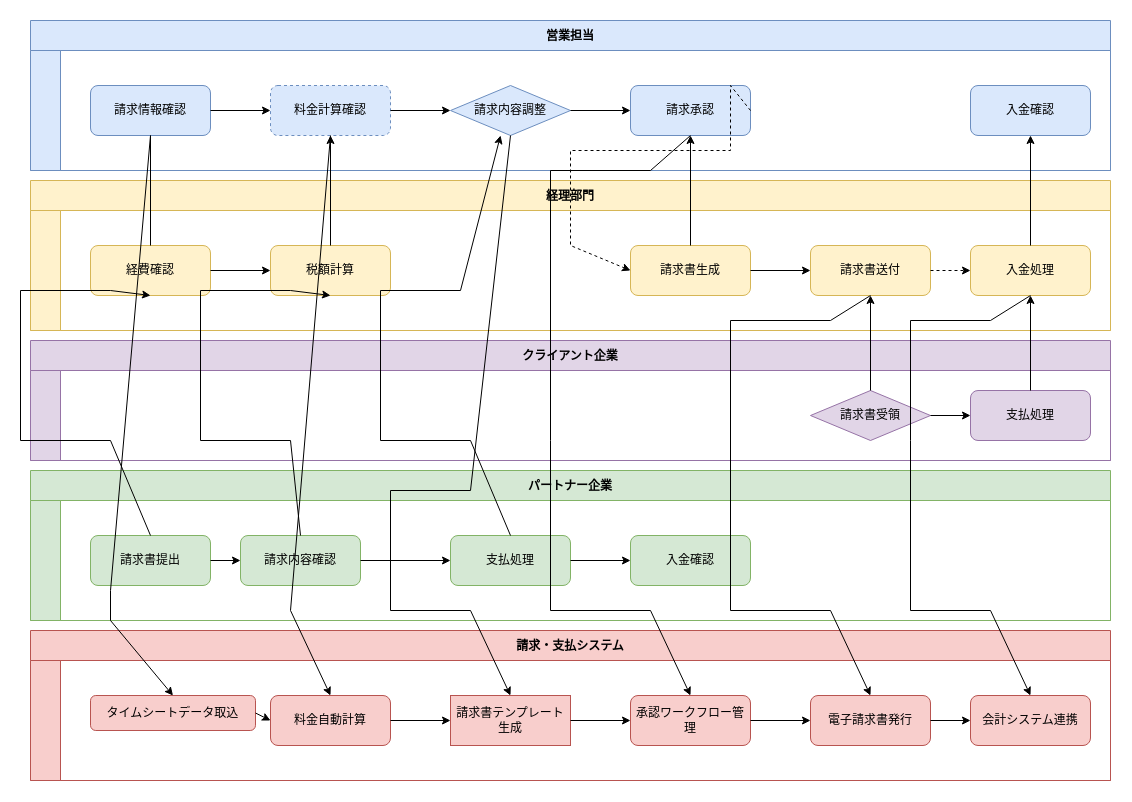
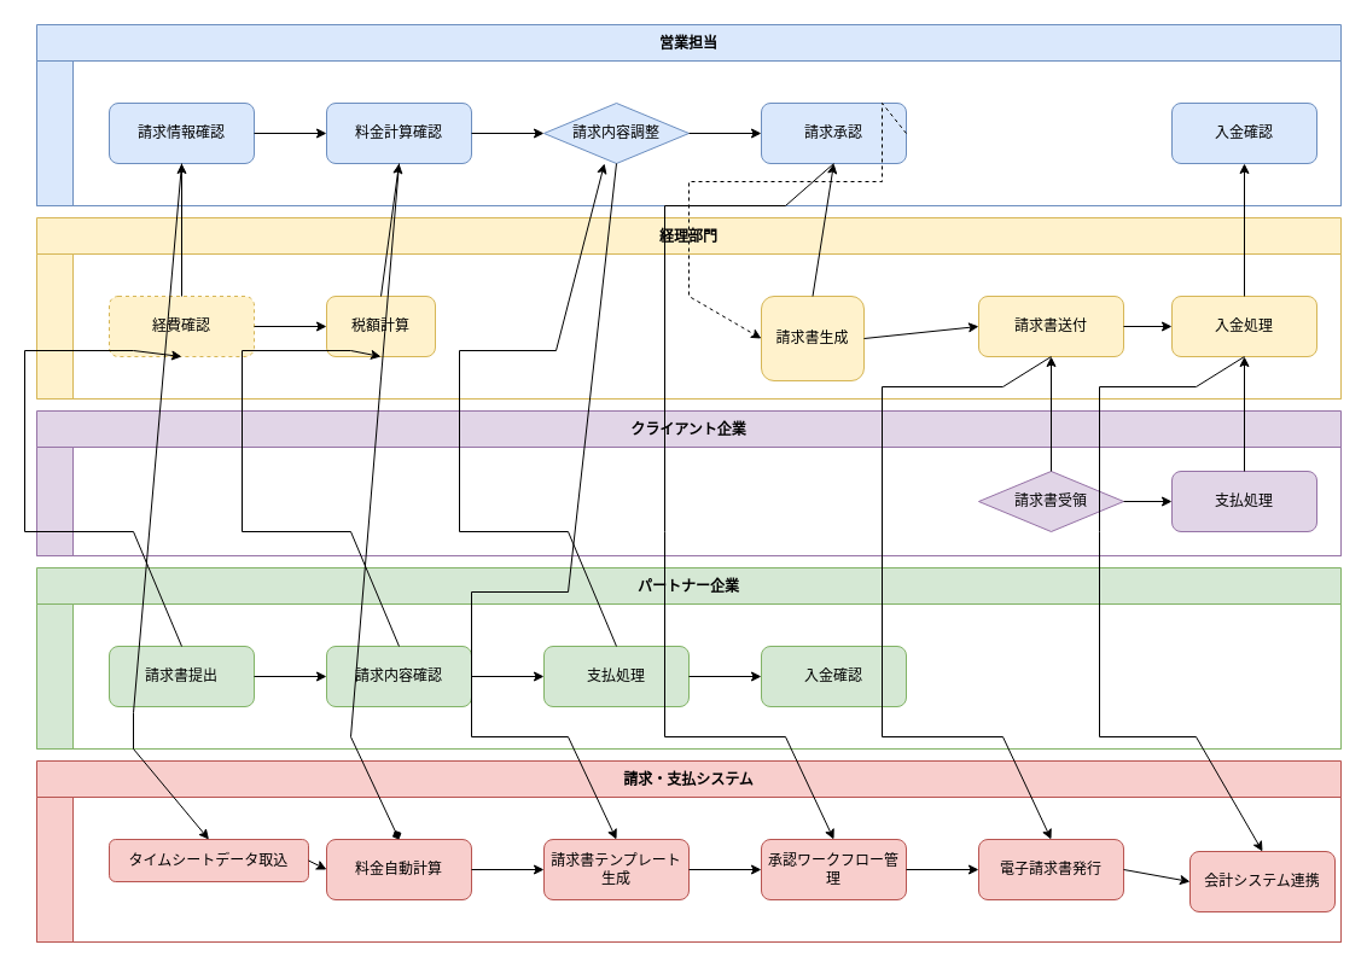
  <mxCell id="0" />
  <mxCell id="1" parent="0" />
  <mxCell id="2" value="営業担当" style="swimlane;childLayout=stackLayout;resizeParent=1;resizeParentMax=0;horizontal=1;startSize=30;horizontalStack=0;fillColor=#dae8fc;strokeColor=#6c8ebf;" vertex="1" parent="1"><mxGeometry x="30" y="20" width="1080" height="150" as="geometry" /></mxCell>
  <mxCell id="3" value="" style="swimlane;startSize=30;horizontal=0;fillColor=#dae8fc;strokeColor=#6c8ebf;" vertex="1" parent="2"><mxGeometry y="30" width="1080" height="120" as="geometry" /></mxCell>
  <mxCell id="4" value="請求情報確認" style="rounded=1;whiteSpace=wrap;html=1;fillColor=#dae8fc;strokeColor=#6c8ebf;" vertex="1" parent="3"><mxGeometry x="60" y="35" width="120" height="50" as="geometry" /></mxCell>
- <mxCell id="5" value="料金計算確認" style="rounded=1;whiteSpace=wrap;html=1;fillColor=#dae8fc;strokeColor=#6c8ebf;dashed=1;" vertex="1" parent="3"><mxGeometry x="240" y="35" width="120" height="50" as="geometry" /></mxCell>
+ <mxCell id="5" value="料金計算確認" style="rounded=1;whiteSpace=wrap;html=1;fillColor=#dae8fc;strokeColor=#6c8ebf;" vertex="1" parent="3"><mxGeometry x="240" y="35" width="120" height="50" as="geometry" /></mxCell>
  <mxCell id="6" value="請求内容調整" style="rhombus;whiteSpace=wrap;html=1;fillColor=#dae8fc;strokeColor=#6c8ebf;" vertex="1" parent="3"><mxGeometry x="420" y="35" width="120" height="50" as="geometry" /></mxCell>
  <mxCell id="7" value="請求承認" style="rounded=1;whiteSpace=wrap;html=1;fillColor=#dae8fc;strokeColor=#6c8ebf;" vertex="1" parent="3"><mxGeometry x="600" y="35" width="120" height="50" as="geometry" /></mxCell>
  <mxCell id="8" value="入金確認" style="rounded=1;whiteSpace=wrap;html=1;fillColor=#dae8fc;strokeColor=#6c8ebf;" vertex="1" parent="3"><mxGeometry x="940" y="35" width="120" height="50" as="geometry" /></mxCell>
  <mxCell id="9" value="" style="endArrow=classic;html=1;rounded=0;exitX=1;exitY=0.5;exitDx=0;exitDy=0;entryX=0;entryY=0.5;entryDx=0;entryDy=0;" edge="1" parent="3" source="4" target="5"><mxGeometry width="50" height="50" relative="1" as="geometry"><mxPoint x="510" y="280" as="sourcePoint" /><mxPoint x="560" y="230" as="targetPoint" /></mxGeometry></mxCell>
  <mxCell id="10" value="" style="endArrow=classic;html=1;rounded=0;exitX=1;exitY=0.5;exitDx=0;exitDy=0;entryX=0;entryY=0.5;entryDx=0;entryDy=0;" edge="1" parent="3" source="5" target="6"><mxGeometry width="50" height="50" relative="1" as="geometry"><mxPoint x="510" y="280" as="sourcePoint" /><mxPoint x="560" y="230" as="targetPoint" /></mxGeometry></mxCell>
  <mxCell id="11" value="" style="endArrow=classic;html=1;rounded=0;exitX=1;exitY=0.5;exitDx=0;exitDy=0;entryX=0;entryY=0.5;entryDx=0;entryDy=0;" edge="1" parent="3" source="6" target="7"><mxGeometry width="50" height="50" relative="1" as="geometry"><mxPoint x="510" y="280" as="sourcePoint" /><mxPoint x="560" y="230" as="targetPoint" /></mxGeometry></mxCell>
  <mxCell id="12" value="経理部門" style="swimlane;childLayout=stackLayout;resizeParent=1;resizeParentMax=0;horizontal=1;startSize=30;horizontalStack=0;fillColor=#fff2cc;strokeColor=#d6b656;" vertex="1" parent="1"><mxGeometry x="30" y="180" width="1080" height="150" as="geometry" /></mxCell>
  <mxCell id="13" value="" style="swimlane;startSize=30;horizontal=0;fillColor=#fff2cc;strokeColor=#d6b656;" vertex="1" parent="12"><mxGeometry y="30" width="1080" height="120" as="geometry" /></mxCell>
- <mxCell id="14" value="経費確認" style="rounded=1;whiteSpace=wrap;html=1;fillColor=#fff2cc;strokeColor=#d6b656;" vertex="1" parent="13"><mxGeometry x="60" y="35" width="120" height="50" as="geometry" /></mxCell>
- <mxCell id="15" value="税額計算" style="rounded=1;whiteSpace=wrap;html=1;fillColor=#fff2cc;strokeColor=#d6b656;" vertex="1" parent="13"><mxGeometry x="240" y="35" width="120" height="50" as="geometry" /></mxCell>
- <mxCell id="16" value="請求書生成" style="rounded=1;whiteSpace=wrap;html=1;fillColor=#fff2cc;strokeColor=#d6b656;" vertex="1" parent="13"><mxGeometry x="600" y="35" width="120" height="50" as="geometry" /></mxCell>
+ <mxCell id="14" value="経費確認" style="rounded=1;whiteSpace=wrap;html=1;fillColor=#fff2cc;strokeColor=#d6b656;dashed=1;" vertex="1" parent="13"><mxGeometry x="60" y="35" width="120" height="50" as="geometry" /></mxCell>
+ <mxCell id="15" value="税額計算" style="rounded=1;whiteSpace=wrap;html=1;fillColor=#fff2cc;strokeColor=#d6b656;" vertex="1" parent="13"><mxGeometry x="240" y="35" width="90" height="50" as="geometry" /></mxCell>
+ <mxCell id="16" value="請求書生成" style="rounded=1;whiteSpace=wrap;html=1;fillColor=#fff2cc;strokeColor=#d6b656;" vertex="1" parent="13"><mxGeometry x="600" y="35" width="85" height="70" as="geometry" /></mxCell>
  <mxCell id="17" value="請求書送付" style="rounded=1;whiteSpace=wrap;html=1;fillColor=#fff2cc;strokeColor=#d6b656;" vertex="1" parent="13"><mxGeometry x="780" y="35" width="120" height="50" as="geometry" /></mxCell>
  <mxCell id="18" value="入金処理" style="rounded=1;whiteSpace=wrap;html=1;fillColor=#fff2cc;strokeColor=#d6b656;" vertex="1" parent="13"><mxGeometry x="940" y="35" width="120" height="50" as="geometry" /></mxCell>
  <mxCell id="19" value="" style="endArrow=classic;html=1;rounded=0;exitX=1;exitY=0.5;exitDx=0;exitDy=0;entryX=0;entryY=0.5;entryDx=0;entryDy=0;" edge="1" parent="13" source="14" target="15"><mxGeometry width="50" height="50" relative="1" as="geometry"><mxPoint x="510" y="280" as="sourcePoint" /><mxPoint x="560" y="230" as="targetPoint" /></mxGeometry></mxCell>
- <mxCell id="20" value="" style="endArrow=none;html=1;rounded=0;exitX=0.5;exitY=0;exitDx=0;exitDy=0;entryX=0.5;entryY=1;entryDx=0;entryDy=0;" edge="1" parent="1" source="14" target="4"><mxGeometry width="50" height="50" relative="1" as="geometry"><mxPoint x="540" y="250" as="sourcePoint" /><mxPoint x="590" y="200" as="targetPoint" /></mxGeometry></mxCell>
+ <mxCell id="20" value="" style="endArrow=classic;html=1;rounded=0;exitX=0.5;exitY=0;exitDx=0;exitDy=0;entryX=0.5;entryY=1;entryDx=0;entryDy=0;" edge="1" parent="1" source="14" target="4"><mxGeometry width="50" height="50" relative="1" as="geometry"><mxPoint x="540" y="250" as="sourcePoint" /><mxPoint x="590" y="200" as="targetPoint" /></mxGeometry></mxCell>
  <mxCell id="21" value="" style="endArrow=classic;html=1;rounded=0;exitX=0.5;exitY=0;exitDx=0;exitDy=0;entryX=0.5;entryY=1;entryDx=0;entryDy=0;" edge="1" parent="1" source="15" target="5"><mxGeometry width="50" height="50" relative="1" as="geometry"><mxPoint x="540" y="250" as="sourcePoint" /><mxPoint x="590" y="200" as="targetPoint" /></mxGeometry></mxCell>
  <mxCell id="22" value="" style="endArrow=classic;html=1;rounded=0;exitX=0.5;exitY=0;exitDx=0;exitDy=0;entryX=0.5;entryY=1;entryDx=0;entryDy=0;" edge="1" parent="1" source="16" target="7"><mxGeometry width="50" height="50" relative="1" as="geometry"><mxPoint x="540" y="250" as="sourcePoint" /><mxPoint x="590" y="200" as="targetPoint" /></mxGeometry></mxCell>
  <mxCell id="23" value="" style="endArrow=classic;html=1;rounded=0;exitX=1;exitY=0.5;exitDx=0;exitDy=0;entryX=0;entryY=0.5;entryDx=0;entryDy=0;" edge="1" parent="13" source="16" target="17"><mxGeometry width="50" height="50" relative="1" as="geometry"><mxPoint x="510" y="280" as="sourcePoint" /><mxPoint x="560" y="230" as="targetPoint" /></mxGeometry></mxCell>
- <mxCell id="24" value="" style="endArrow=classic;html=1;rounded=0;exitX=1;exitY=0.5;exitDx=0;exitDy=0;entryX=0;entryY=0.5;entryDx=0;entryDy=0;dashed=1;" edge="1" parent="13" source="17" target="18"><mxGeometry width="50" height="50" relative="1" as="geometry"><mxPoint x="510" y="280" as="sourcePoint" /><mxPoint x="560" y="230" as="targetPoint" /></mxGeometry></mxCell>
+ <mxCell id="24" value="" style="endArrow=classic;html=1;rounded=0;exitX=1;exitY=0.5;exitDx=0;exitDy=0;entryX=0;entryY=0.5;entryDx=0;entryDy=0;" edge="1" parent="13" source="17" target="18"><mxGeometry width="50" height="50" relative="1" as="geometry"><mxPoint x="510" y="280" as="sourcePoint" /><mxPoint x="560" y="230" as="targetPoint" /></mxGeometry></mxCell>
  <mxCell id="25" value="" style="endArrow=classic;html=1;rounded=0;exitX=0.5;exitY=0;exitDx=0;exitDy=0;entryX=0.5;entryY=1;entryDx=0;entryDy=0;" edge="1" parent="1" source="18" target="8"><mxGeometry width="50" height="50" relative="1" as="geometry"><mxPoint x="540" y="250" as="sourcePoint" /><mxPoint x="590" y="200" as="targetPoint" /></mxGeometry></mxCell>
  <mxCell id="26" value="" style="endArrow=classic;html=1;rounded=0;exitX=1;exitY=0.5;exitDx=0;exitDy=0;entryX=0;entryY=0.5;entryDx=0;entryDy=0;dashed=1;" edge="1" parent="1" source="7" target="16"><mxGeometry width="50" height="50" relative="1" as="geometry"><mxPoint x="540" y="250" as="sourcePoint" /><mxPoint x="590" y="200" as="targetPoint" /><Array as="points"><mxPoint x="730" y="85" /><mxPoint x="730" y="150" /><mxPoint x="570" y="150" /><mxPoint x="570" y="245" /></Array></mxGeometry></mxCell>
  <mxCell id="27" value="クライアント企業" style="swimlane;childLayout=stackLayout;resizeParent=1;resizeParentMax=0;horizontal=1;startSize=30;horizontalStack=0;fillColor=#e1d5e7;strokeColor=#9673a6;" vertex="1" parent="1"><mxGeometry x="30" y="340" width="1080" height="120" as="geometry" /></mxCell>
  <mxCell id="28" value="" style="swimlane;startSize=30;horizontal=0;fillColor=#e1d5e7;strokeColor=#9673a6;" vertex="1" parent="27"><mxGeometry y="30" width="1080" height="90" as="geometry" /></mxCell>
  <mxCell id="29" value="請求書受領" style="rhombus;whiteSpace=wrap;html=1;fillColor=#e1d5e7;strokeColor=#9673a6;" vertex="1" parent="28"><mxGeometry x="780" y="20" width="120" height="50" as="geometry" /></mxCell>
  <mxCell id="30" value="支払処理" style="rounded=1;whiteSpace=wrap;html=1;fillColor=#e1d5e7;strokeColor=#9673a6;" vertex="1" parent="28"><mxGeometry x="940" y="20" width="120" height="50" as="geometry" /></mxCell>
  <mxCell id="31" value="" style="endArrow=classic;html=1;rounded=0;exitX=0.5;exitY=0;exitDx=0;exitDy=0;entryX=0.5;entryY=1;entryDx=0;entryDy=0;" edge="1" parent="1" source="29" target="17"><mxGeometry width="50" height="50" relative="1" as="geometry"><mxPoint x="540" y="350" as="sourcePoint" /><mxPoint x="590" y="300" as="targetPoint" /></mxGeometry></mxCell>
  <mxCell id="32" value="" style="endArrow=classic;html=1;rounded=0;exitX=1;exitY=0.5;exitDx=0;exitDy=0;entryX=0;entryY=0.5;entryDx=0;entryDy=0;" edge="1" parent="28" source="29" target="30"><mxGeometry width="50" height="50" relative="1" as="geometry"><mxPoint x="510" y="280" as="sourcePoint" /><mxPoint x="560" y="230" as="targetPoint" /></mxGeometry></mxCell>
  <mxCell id="33" value="" style="endArrow=classic;html=1;rounded=0;exitX=0.5;exitY=0;exitDx=0;exitDy=0;entryX=0.5;entryY=1;entryDx=0;entryDy=0;" edge="1" parent="1" source="30" target="18"><mxGeometry width="50" height="50" relative="1" as="geometry"><mxPoint x="540" y="350" as="sourcePoint" /><mxPoint x="590" y="300" as="targetPoint" /></mxGeometry></mxCell>
  <mxCell id="34" value="パートナー企業" style="swimlane;childLayout=stackLayout;resizeParent=1;resizeParentMax=0;horizontal=1;startSize=30;horizontalStack=0;fillColor=#d5e8d4;strokeColor=#82b366;" vertex="1" parent="1"><mxGeometry x="30" y="470" width="1080" height="150" as="geometry" /></mxCell>
  <mxCell id="35" value="" style="swimlane;startSize=30;horizontal=0;fillColor=#d5e8d4;strokeColor=#82b366;" vertex="1" parent="34"><mxGeometry y="30" width="1080" height="120" as="geometry" /></mxCell>
  <mxCell id="36" value="請求書提出" style="rounded=1;whiteSpace=wrap;html=1;fillColor=#d5e8d4;strokeColor=#82b366;" vertex="1" parent="35"><mxGeometry x="60" y="35" width="120" height="50" as="geometry" /></mxCell>
- <mxCell id="37" value="請求内容確認" style="rounded=1;whiteSpace=wrap;html=1;fillColor=#d5e8d4;strokeColor=#82b366;" vertex="1" parent="35"><mxGeometry x="210" y="35" width="120" height="50" as="geometry" /></mxCell>
+ <mxCell id="37" value="請求内容確認" style="rounded=1;whiteSpace=wrap;html=1;fillColor=#d5e8d4;strokeColor=#82b366;" vertex="1" parent="35"><mxGeometry x="240" y="35" width="120" height="50" as="geometry" /></mxCell>
  <mxCell id="38" value="支払処理" style="rounded=1;whiteSpace=wrap;html=1;fillColor=#d5e8d4;strokeColor=#82b366;" vertex="1" parent="35"><mxGeometry x="420" y="35" width="120" height="50" as="geometry" /></mxCell>
  <mxCell id="39" value="入金確認" style="rounded=1;whiteSpace=wrap;html=1;fillColor=#d5e8d4;strokeColor=#82b366;" vertex="1" parent="35"><mxGeometry x="600" y="35" width="120" height="50" as="geometry" /></mxCell>
  <mxCell id="40" value="" style="endArrow=classic;html=1;rounded=0;exitX=1;exitY=0.5;exitDx=0;exitDy=0;entryX=0;entryY=0.5;entryDx=0;entryDy=0;" edge="1" parent="35" source="36" target="37"><mxGeometry width="50" height="50" relative="1" as="geometry"><mxPoint x="510" y="280" as="sourcePoint" /><mxPoint x="560" y="230" as="targetPoint" /></mxGeometry></mxCell>
  <mxCell id="41" value="" style="endArrow=classic;html=1;rounded=0;exitX=1;exitY=0.5;exitDx=0;exitDy=0;entryX=0;entryY=0.5;entryDx=0;entryDy=0;" edge="1" parent="35" source="37" target="38"><mxGeometry width="50" height="50" relative="1" as="geometry"><mxPoint x="510" y="280" as="sourcePoint" /><mxPoint x="560" y="230" as="targetPoint" /></mxGeometry></mxCell>
  <mxCell id="42" value="" style="endArrow=classic;html=1;rounded=0;exitX=1;exitY=0.5;exitDx=0;exitDy=0;entryX=0;entryY=0.5;entryDx=0;entryDy=0;" edge="1" parent="35" source="38" target="39"><mxGeometry width="50" height="50" relative="1" as="geometry"><mxPoint x="510" y="280" as="sourcePoint" /><mxPoint x="560" y="230" as="targetPoint" /></mxGeometry></mxCell>
  <mxCell id="43" value="" style="endArrow=classic;html=1;rounded=0;exitX=0.5;exitY=0;exitDx=0;exitDy=0;entryX=0.5;entryY=1;entryDx=0;entryDy=0;" edge="1" parent="1" source="36" target="14"><mxGeometry width="50" height="50" relative="1" as="geometry"><mxPoint x="540" y="450" as="sourcePoint" /><mxPoint x="590" y="400" as="targetPoint" /><Array as="points"><mxPoint x="110" y="440" /><mxPoint x="20" y="440" /><mxPoint x="20" y="290" /><mxPoint x="110" y="290" /></Array></mxGeometry></mxCell>
  <mxCell id="44" value="" style="endArrow=classic;html=1;rounded=0;exitX=0.5;exitY=0;exitDx=0;exitDy=0;entryX=0.5;entryY=1;entryDx=0;entryDy=0;" edge="1" parent="1" source="37" target="15"><mxGeometry width="50" height="50" relative="1" as="geometry"><mxPoint x="540" y="450" as="sourcePoint" /><mxPoint x="590" y="400" as="targetPoint" /><Array as="points"><mxPoint x="290" y="440" /><mxPoint x="200" y="440" /><mxPoint x="200" y="290" /><mxPoint x="290" y="290" /></Array></mxGeometry></mxCell>
  <mxCell id="45" value="" style="endArrow=classic;html=1;rounded=0;exitX=0.5;exitY=0;exitDx=0;exitDy=0;entryX=0.417;entryY=1;entryDx=0;entryDy=0;entryPerimeter=0;" edge="1" parent="1" source="38" target="6"><mxGeometry width="50" height="50" relative="1" as="geometry"><mxPoint x="540" y="450" as="sourcePoint" /><mxPoint x="590" y="400" as="targetPoint" /><Array as="points"><mxPoint x="470" y="440" /><mxPoint x="380" y="440" /><mxPoint x="380" y="290" /><mxPoint x="460" y="290" /></Array></mxGeometry></mxCell>
  <mxCell id="46" value="請求・支払システム" style="swimlane;childLayout=stackLayout;resizeParent=1;resizeParentMax=0;horizontal=1;startSize=30;horizontalStack=0;fillColor=#f8cecc;strokeColor=#b85450;" vertex="1" parent="1"><mxGeometry x="30" y="630" width="1080" height="150" as="geometry" /></mxCell>
  <mxCell id="47" value="" style="swimlane;startSize=30;horizontal=0;fillColor=#f8cecc;strokeColor=#b85450;" vertex="1" parent="46"><mxGeometry y="30" width="1080" height="120" as="geometry" /></mxCell>
  <mxCell id="48" value="タイムシートデータ取込" style="rounded=1;whiteSpace=wrap;html=1;fillColor=#f8cecc;strokeColor=#b85450;" vertex="1" parent="47"><mxGeometry x="60" y="35" width="165" height="35" as="geometry" /></mxCell>
  <mxCell id="49" value="料金自動計算" style="rounded=1;whiteSpace=wrap;html=1;fillColor=#f8cecc;strokeColor=#b85450;" vertex="1" parent="47"><mxGeometry x="240" y="35" width="120" height="50" as="geometry" /></mxCell>
- <mxCell id="50" value="請求書テンプレート生成" style="whiteSpace=wrap;html=1;fillColor=#f8cecc;strokeColor=#b85450;rounded=0;" vertex="1" parent="47"><mxGeometry x="420" y="35" width="120" height="50" as="geometry" /></mxCell>
+ <mxCell id="50" value="請求書テンプレート生成" style="rounded=1;whiteSpace=wrap;html=1;fillColor=#f8cecc;strokeColor=#b85450;" vertex="1" parent="47"><mxGeometry x="420" y="35" width="120" height="50" as="geometry" /></mxCell>
  <mxCell id="51" value="承認ワークフロー管理" style="rounded=1;whiteSpace=wrap;html=1;fillColor=#f8cecc;strokeColor=#b85450;" vertex="1" parent="47"><mxGeometry x="600" y="35" width="120" height="50" as="geometry" /></mxCell>
  <mxCell id="52" value="電子請求書発行" style="rounded=1;whiteSpace=wrap;html=1;fillColor=#f8cecc;strokeColor=#b85450;" vertex="1" parent="47"><mxGeometry x="780" y="35" width="120" height="50" as="geometry" /></mxCell>
- <mxCell id="53" value="会計システム連携" style="rounded=1;whiteSpace=wrap;html=1;fillColor=#f8cecc;strokeColor=#b85450;" vertex="1" parent="47"><mxGeometry x="940" y="35" width="120" height="50" as="geometry" /></mxCell>
+ <mxCell id="53" value="会計システム連携" style="rounded=1;whiteSpace=wrap;html=1;fillColor=#f8cecc;strokeColor=#b85450;" vertex="1" parent="47"><mxGeometry x="955" y="45" width="120" height="50" as="geometry" /></mxCell>
  <mxCell id="54" value="" style="endArrow=classic;html=1;rounded=0;exitX=1;exitY=0.5;exitDx=0;exitDy=0;entryX=0;entryY=0.5;entryDx=0;entryDy=0;" edge="1" parent="47" source="48" target="49"><mxGeometry width="50" height="50" relative="1" as="geometry"><mxPoint x="510" y="280" as="sourcePoint" /><mxPoint x="560" y="230" as="targetPoint" /></mxGeometry></mxCell>
  <mxCell id="55" value="" style="endArrow=classic;html=1;rounded=0;exitX=1;exitY=0.5;exitDx=0;exitDy=0;entryX=0;entryY=0.5;entryDx=0;entryDy=0;" edge="1" parent="47" source="49" target="50"><mxGeometry width="50" height="50" relative="1" as="geometry"><mxPoint x="510" y="280" as="sourcePoint" /><mxPoint x="560" y="230" as="targetPoint" /></mxGeometry></mxCell>
  <mxCell id="56" value="" style="endArrow=classic;html=1;rounded=0;exitX=1;exitY=0.5;exitDx=0;exitDy=0;entryX=0;entryY=0.5;entryDx=0;entryDy=0;" edge="1" parent="47" source="50" target="51"><mxGeometry width="50" height="50" relative="1" as="geometry"><mxPoint x="510" y="280" as="sourcePoint" /><mxPoint x="560" y="230" as="targetPoint" /></mxGeometry></mxCell>
  <mxCell id="57" value="" style="endArrow=classic;html=1;rounded=0;exitX=1;exitY=0.5;exitDx=0;exitDy=0;entryX=0;entryY=0.5;entryDx=0;entryDy=0;" edge="1" parent="47" source="51" target="52"><mxGeometry width="50" height="50" relative="1" as="geometry"><mxPoint x="510" y="280" as="sourcePoint" /><mxPoint x="560" y="230" as="targetPoint" /></mxGeometry></mxCell>
  <mxCell id="58" value="" style="endArrow=classic;html=1;rounded=0;exitX=1;exitY=0.5;exitDx=0;exitDy=0;entryX=0;entryY=0.5;entryDx=0;entryDy=0;" edge="1" parent="47" source="52" target="53"><mxGeometry width="50" height="50" relative="1" as="geometry"><mxPoint x="510" y="280" as="sourcePoint" /><mxPoint x="560" y="230" as="targetPoint" /></mxGeometry></mxCell>
  <mxCell id="59" value="" style="endArrow=classic;html=1;rounded=0;exitX=0.5;exitY=1;exitDx=0;exitDy=0;entryX=0.5;entryY=0;entryDx=0;entryDy=0;" edge="1" parent="1" source="4" target="48"><mxGeometry width="50" height="50" relative="1" as="geometry"><mxPoint x="540" y="450" as="sourcePoint" /><mxPoint x="590" y="400" as="targetPoint" /><Array as="points"><mxPoint x="110" y="590" /><mxPoint x="110" y="620" /></Array></mxGeometry></mxCell>
- <mxCell id="60" value="" style="endArrow=classic;html=1;rounded=0;exitX=0.5;exitY=1;exitDx=0;exitDy=0;entryX=0.5;entryY=0;entryDx=0;entryDy=0;" edge="1" parent="1" source="5" target="49"><mxGeometry width="50" height="50" relative="1" as="geometry"><mxPoint x="540" y="450" as="sourcePoint" /><mxPoint x="590" y="400" as="targetPoint" /><Array as="points"><mxPoint x="290" y="610" /></Array></mxGeometry></mxCell>
+ <mxCell id="60" value="" style="endArrow=diamond;html=1;rounded=0;exitX=0.5;exitY=1;exitDx=0;exitDy=0;entryX=0.5;entryY=0;entryDx=0;entryDy=0;" edge="1" parent="1" source="5" target="49"><mxGeometry width="50" height="50" relative="1" as="geometry"><mxPoint x="540" y="450" as="sourcePoint" /><mxPoint x="590" y="400" as="targetPoint" /><Array as="points"><mxPoint x="290" y="610" /></Array></mxGeometry></mxCell>
  <mxCell id="61" value="" style="endArrow=classic;html=1;rounded=0;exitX=0.5;exitY=1;exitDx=0;exitDy=0;entryX=0.5;entryY=0;entryDx=0;entryDy=0;" edge="1" parent="1" source="6" target="50"><mxGeometry width="50" height="50" relative="1" as="geometry"><mxPoint x="540" y="450" as="sourcePoint" /><mxPoint x="590" y="400" as="targetPoint" /><Array as="points"><mxPoint x="470" y="490" /><mxPoint x="390" y="490" /><mxPoint x="390" y="610" /><mxPoint x="470" y="610" /></Array></mxGeometry></mxCell>
  <mxCell id="62" value="" style="endArrow=classic;html=1;rounded=0;exitX=0.5;exitY=1;exitDx=0;exitDy=0;entryX=0.5;entryY=0;entryDx=0;entryDy=0;" edge="1" parent="1" source="7" target="51"><mxGeometry width="50" height="50" relative="1" as="geometry"><mxPoint x="540" y="450" as="sourcePoint" /><mxPoint x="590" y="400" as="targetPoint" /><Array as="points"><mxPoint x="650" y="170" /><mxPoint x="550" y="170" /><mxPoint x="550" y="440" /><mxPoint x="550" y="610" /><mxPoint x="650" y="610" /></Array></mxGeometry></mxCell>
  <mxCell id="63" value="" style="endArrow=classic;html=1;rounded=0;exitX=0.5;exitY=1;exitDx=0;exitDy=0;entryX=0.5;entryY=0;entryDx=0;entryDy=0;" edge="1" parent="1" source="17" target="52"><mxGeometry width="50" height="50" relative="1" as="geometry"><mxPoint x="540" y="450" as="sourcePoint" /><mxPoint x="590" y="400" as="targetPoint" /><Array as="points"><mxPoint x="830" y="320" /><mxPoint x="730" y="320" /><mxPoint x="730" y="610" /><mxPoint x="830" y="610" /></Array></mxGeometry></mxCell>
  <mxCell id="64" value="" style="endArrow=classic;html=1;rounded=0;exitX=0.5;exitY=1;exitDx=0;exitDy=0;entryX=0.5;entryY=0;entryDx=0;entryDy=0;" edge="1" parent="1" source="18" target="53"><mxGeometry width="50" height="50" relative="1" as="geometry"><mxPoint x="540" y="450" as="sourcePoint" /><mxPoint x="590" y="400" as="targetPoint" /><Array as="points"><mxPoint x="990" y="320" /><mxPoint x="910" y="320" /><mxPoint x="910" y="440" /><mxPoint x="910" y="610" /><mxPoint x="990" y="610" /></Array></mxGeometry></mxCell>
